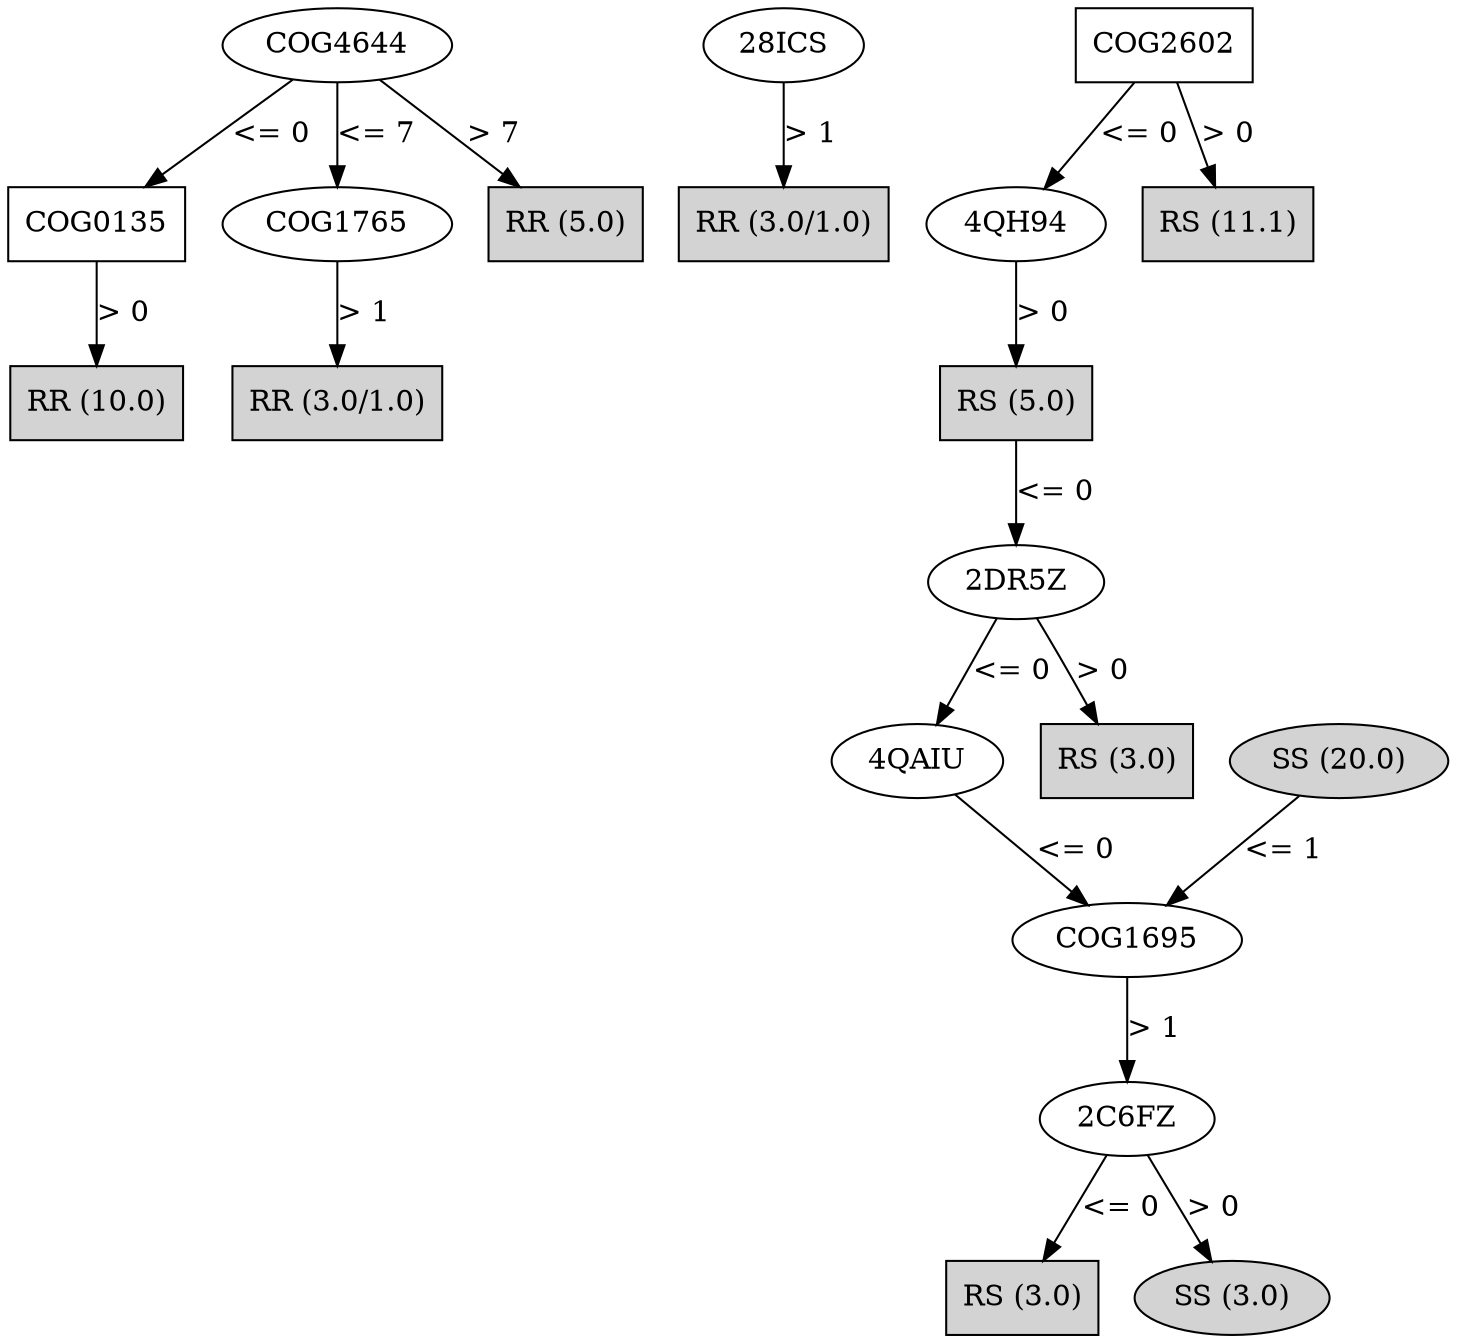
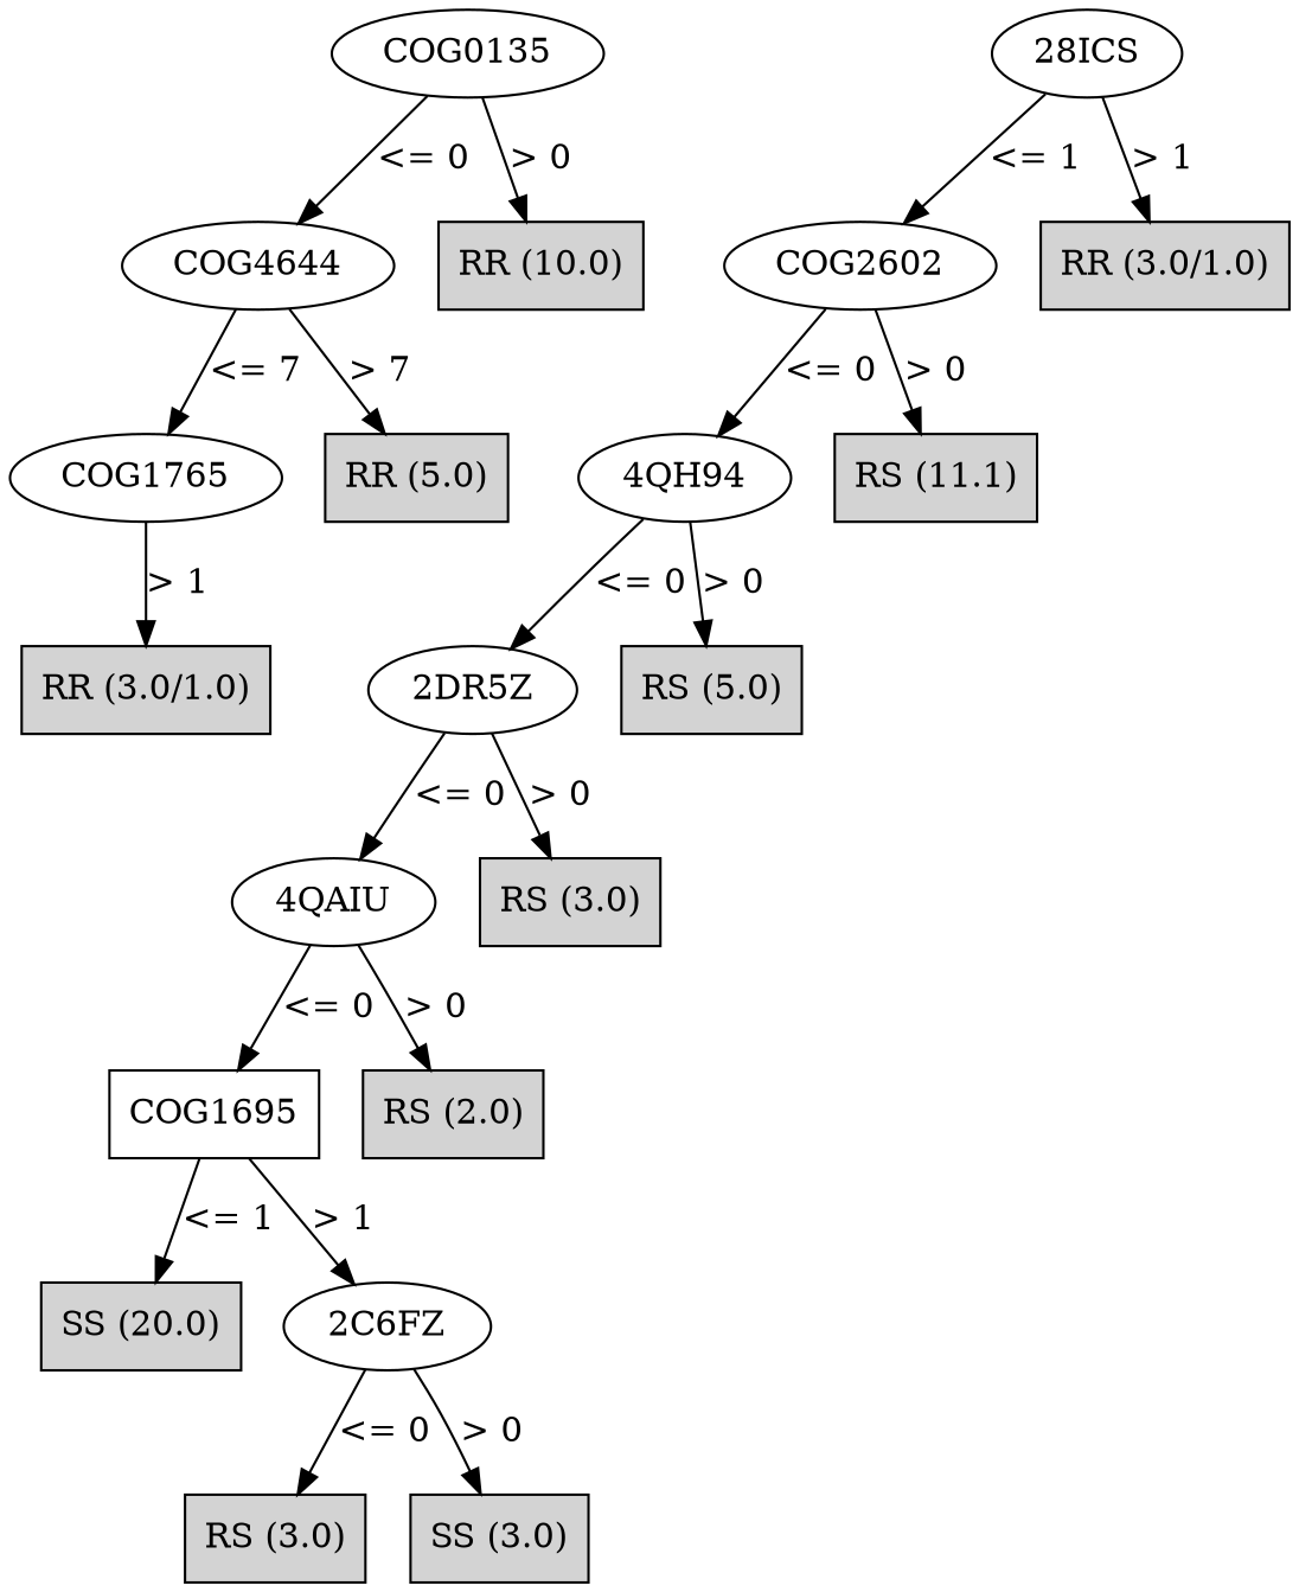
  digraph {
    node [shape=box style=filled]
-   n1 [label=COG0135 style=""]
+   n1 [label=COG0135 shape="" style=""]
    n2 [label=COG4644 shape="" style=""]
    n3 [label="RR (10.0)"]
    n4 [label=COG1765 shape="" style=""]
    n5 [label="RR (5.0)"]
    n6 [label="RR (3.0/1.0)"]
    n7 [label="28ICS" shape="" style=""]
-   n8 [label=COG2602 style=""]
+   n8 [label=COG2602 shape="" style=""]
    n9 [label="RR (3.0/1.0)"]
    n10 [label="4QH94" shape="" style=""]
    n11 [label="RS (11.1)"]
    n12 [label="2DR5Z" shape="" style=""]
    n13 [label="RS (5.0)"]
    n14 [label="4QAIU" shape="" style=""]
    n15 [label="RS (3.0)"]
-   n16 [label=COG1695 shape="" style=""]
-   n18 [label="SS (20.0)" shape=ellipse]
+   n16 [label=COG1695 style=""]
+   n17 [label="RS (2.0)"]
+   n18 [label="SS (20.0)"]
    n19 [label="2C6FZ" shape="" style=""]
    n20 [label="RS (3.0)"]
-   n21 [label="SS (3.0)" shape=ellipse]
-   n2 -> n1 [label="<= 0"]
+   n21 [label="SS (3.0)"]
+   n1 -> n2 [label="<= 0"]
    n1 -> n3 [label="> 0"]
    n2 -> n4 [label="<= 7"]
    n2 -> n5 [label="> 7"]
    n4 -> n6 [label="> 1"]
+   n7 -> n8 [label="<= 1"]
    n7 -> n9 [label="> 1"]
    n8 -> n10 [label="<= 0"]
    n8 -> n11 [label="> 0"]
-   n13 -> n12 [label="<= 0"]
+   n10 -> n12 [label="<= 0"]
    n10 -> n13 [label="> 0"]
    n12 -> n14 [label="<= 0"]
    n12 -> n15 [label="> 0"]
    n14 -> n16 [label="<= 0"]
-   n18 -> n16 [label="<= 1"]
+   n14 -> n17 [label="> 0"]
+   n16 -> n18 [label="<= 1"]
    n16 -> n19 [label="> 1"]
    n19 -> n20 [label="<= 0"]
    n19 -> n21 [label="> 0"]
  }
